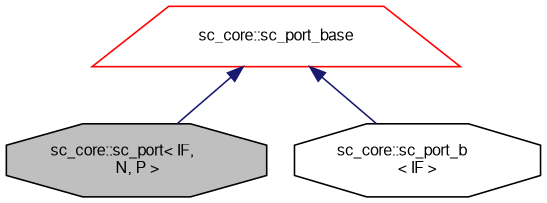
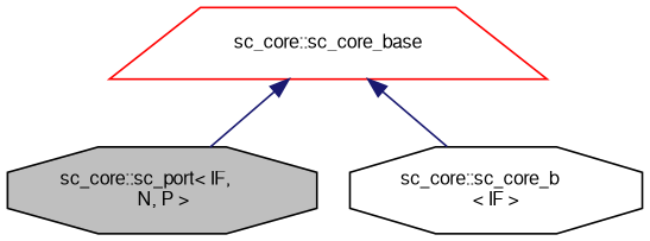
  digraph {
    node [color=black fillcolor=white fontname=FreeSans fontsize=10 shape=octagon style=filled]
    edge [color=midnightblue dir=back fontname=FreeSans fontsize=10 labelfontname=FreeSans labelfontsize=10 style=solid]
    n1 [fillcolor=grey75 fontcolor=black height=0.2 label="sc_core::sc_port\< IF,\l N, P \>" width=0.4]
-   n2 [height=0.2 label="sc_core::sc_port_b\l\< IF \>" width=0.4]
-   n3 [color=red height=0.2 label="sc_core::sc_port_base" shape=trapezium width=0.4]
+   n2 [height=0.2 label="sc_core::sc_core_b\l\< IF \>" width=0.4]
+   n3 [color=red height=0.2 label="sc_core::sc_core_base" shape=trapezium width=0.4]
    n3 -> n1
    n3 -> n2
  }
